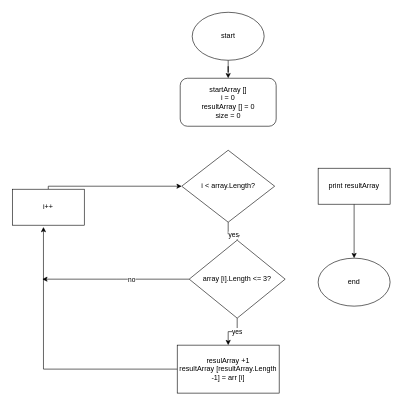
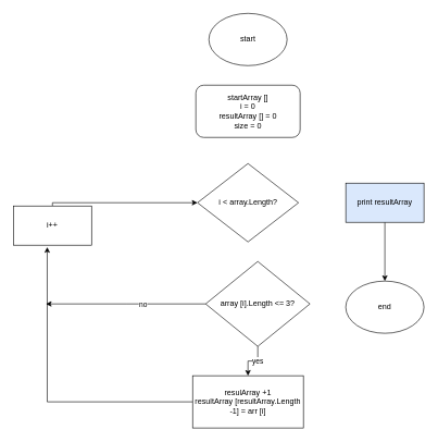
  <mxCell id="0" />
  <mxCell id="1" parent="0" />
- <mxCell id="2" style="edgeStyle=orthogonalEdgeStyle;rounded=0;orthogonalLoop=1;jettySize=auto;html=1;" edge="1" parent="1" source="3" target="4"><mxGeometry relative="1" as="geometry" /></mxCell>
  <mxCell id="3" value="start" style="ellipse;whiteSpace=wrap;html=1;" vertex="1" parent="1"><mxGeometry x="320" y="20" width="120" height="80" as="geometry" /></mxCell>
  <mxCell id="4" value="startArray []&lt;br&gt;i = 0&lt;br&gt;resultArray [] = 0&lt;br&gt;size = 0" style="rounded=1;whiteSpace=wrap;html=1;" vertex="1" parent="1"><mxGeometry x="300" y="130" width="160" height="80" as="geometry" /></mxCell>
- <mxCell id="5" style="edgeStyle=orthogonalEdgeStyle;rounded=0;orthogonalLoop=1;jettySize=auto;html=1;" edge="1" parent="1" source="7" target="12"><mxGeometry relative="1" as="geometry" /></mxCell>
- <mxCell id="6" value="yes" style="edgeLabel;html=1;align=center;verticalAlign=middle;resizable=0;points=[];" vertex="1" connectable="0" parent="5"><mxGeometry x="0.28" y="-2" relative="1" as="geometry"><mxPoint x="-1" y="-1" as="offset" /></mxGeometry></mxCell>
  <mxCell id="7" value="i &amp;lt; array.Length?" style="rhombus;whiteSpace=wrap;html=1;" vertex="1" parent="1"><mxGeometry x="302.5" y="250" width="155" height="120" as="geometry" /></mxCell>
  <mxCell id="8" style="edgeStyle=orthogonalEdgeStyle;rounded=0;orthogonalLoop=1;jettySize=auto;html=1;entryX=0.5;entryY=0;entryDx=0;entryDy=0;" edge="1" parent="1" source="12" target="13"><mxGeometry relative="1" as="geometry" /></mxCell>
  <mxCell id="9" value="yes" style="edgeLabel;html=1;align=center;verticalAlign=middle;resizable=0;points=[];" vertex="1" connectable="0" parent="8"><mxGeometry x="-0.244" relative="1" as="geometry"><mxPoint as="offset" /></mxGeometry></mxCell>
  <mxCell id="10" style="edgeStyle=orthogonalEdgeStyle;rounded=0;orthogonalLoop=1;jettySize=auto;html=1;" edge="1" parent="1" source="12"><mxGeometry relative="1" as="geometry"><mxPoint x="70" y="465" as="targetPoint" /></mxGeometry></mxCell>
  <mxCell id="11" value="no" style="edgeLabel;html=1;align=center;verticalAlign=middle;resizable=0;points=[];" vertex="1" connectable="0" parent="10"><mxGeometry x="-0.21" relative="1" as="geometry"><mxPoint as="offset" /></mxGeometry></mxCell>
  <mxCell id="12" value="array [i].Length &amp;lt;= 3?" style="rhombus;whiteSpace=wrap;html=1;" vertex="1" parent="1"><mxGeometry x="315" y="400" width="160" height="130" as="geometry" /></mxCell>
  <mxCell id="13" value="resulArray +1&lt;br&gt;resultArray [resultArray.Length -1] = arr [i]" style="rounded=0;whiteSpace=wrap;html=1;" vertex="1" parent="1"><mxGeometry x="295" y="575" width="170" height="80" as="geometry" /></mxCell>
  <mxCell id="14" style="edgeStyle=orthogonalEdgeStyle;rounded=0;orthogonalLoop=1;jettySize=auto;html=1;entryX=0;entryY=0.5;entryDx=0;entryDy=0;" edge="1" parent="1" source="15" target="7"><mxGeometry relative="1" as="geometry"><Array as="points"><mxPoint x="80" y="310" /></Array></mxGeometry></mxCell>
  <mxCell id="15" value="i++" style="rounded=0;whiteSpace=wrap;html=1;" vertex="1" parent="1"><mxGeometry x="20" y="315" width="120" height="60" as="geometry" /></mxCell>
  <mxCell id="16" style="edgeStyle=orthogonalEdgeStyle;rounded=0;orthogonalLoop=1;jettySize=auto;html=1;entryX=0.433;entryY=1.05;entryDx=0;entryDy=0;entryPerimeter=0;" edge="1" parent="1" source="13" target="15"><mxGeometry relative="1" as="geometry" /></mxCell>
  <mxCell id="17" style="edgeStyle=orthogonalEdgeStyle;rounded=0;orthogonalLoop=1;jettySize=auto;html=1;" edge="1" parent="1" source="18" target="19"><mxGeometry relative="1" as="geometry" /></mxCell>
- <mxCell id="18" value="print resultArray" style="rounded=0;whiteSpace=wrap;html=1;" vertex="1" parent="1"><mxGeometry x="530" y="280" width="120" height="60" as="geometry" /></mxCell>
+ <mxCell id="18" value="print resultArray" style="rounded=0;whiteSpace=wrap;html=1;fillColor=#dae8fc;" vertex="1" parent="1"><mxGeometry x="530" y="280" width="120" height="60" as="geometry" /></mxCell>
  <mxCell id="19" value="end" style="ellipse;whiteSpace=wrap;html=1;" vertex="1" parent="1"><mxGeometry x="530" y="430" width="120" height="80" as="geometry" /></mxCell>
